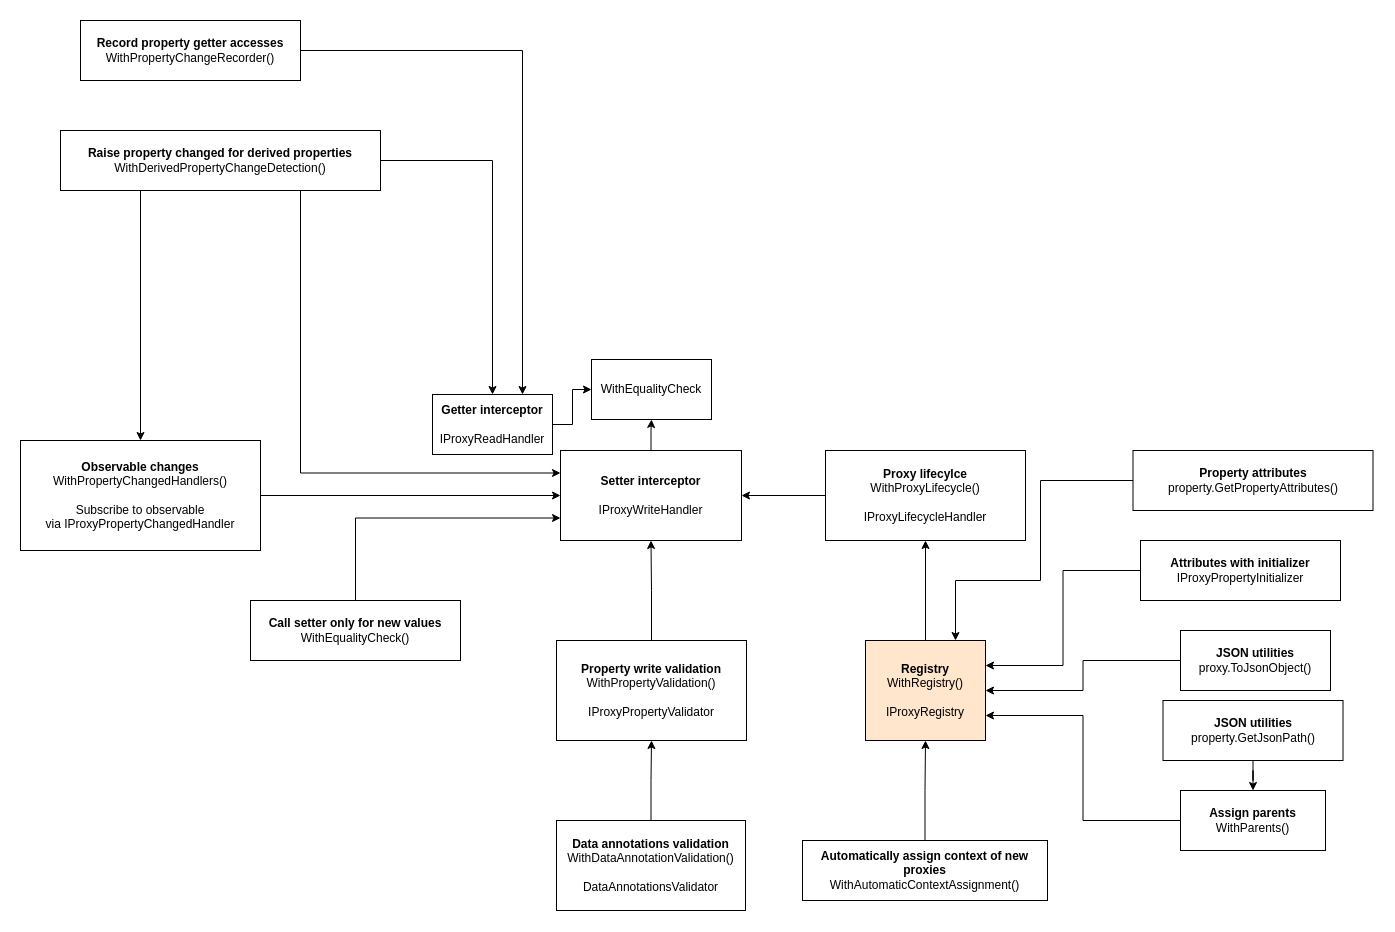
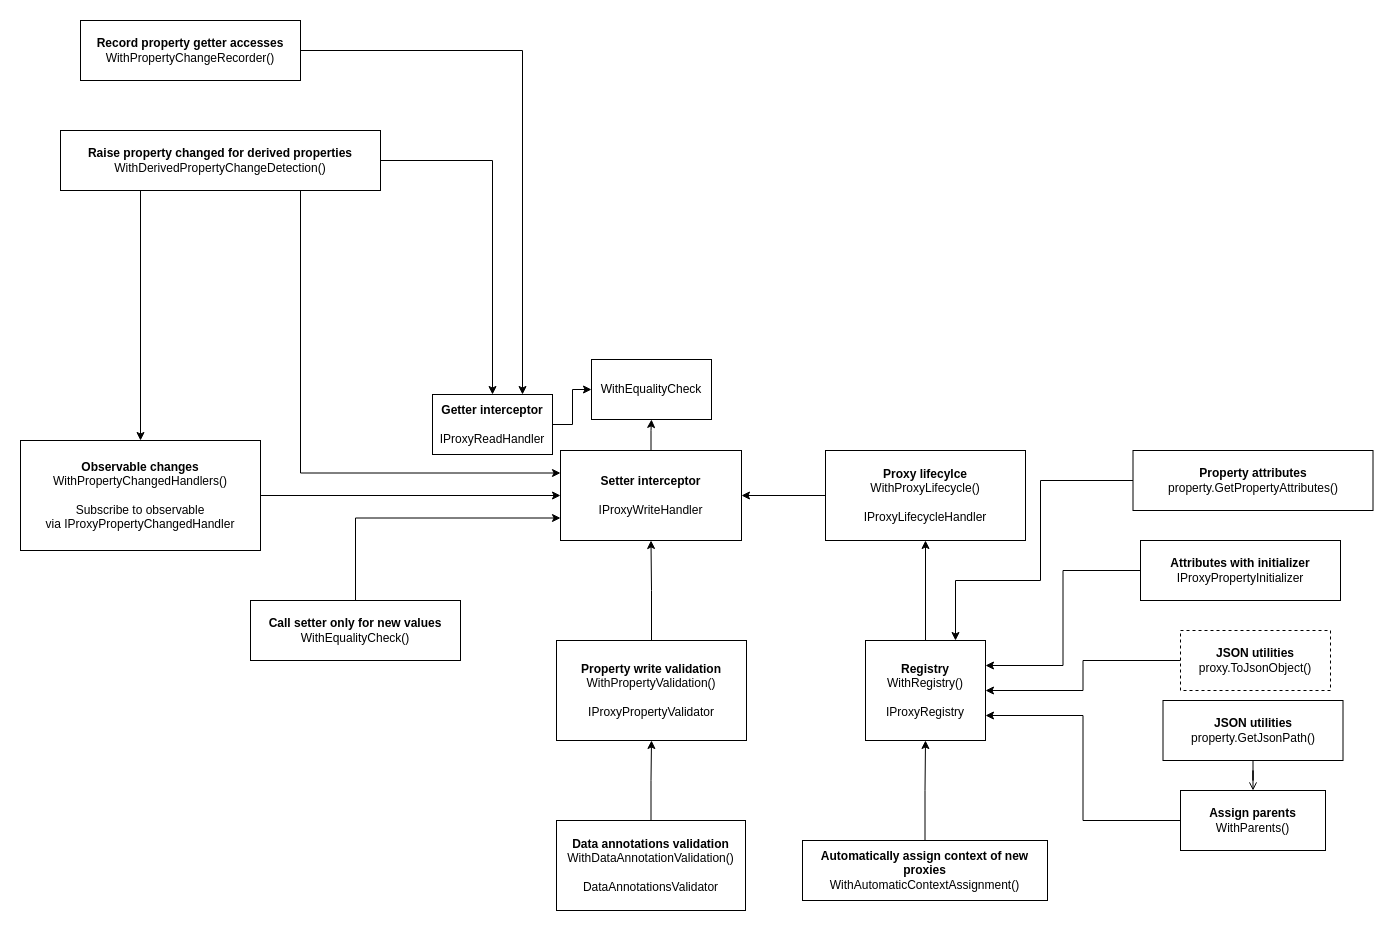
  <mxCell id="0" />
  <mxCell id="1" parent="0" />
  <mxCell id="2" style="edgeStyle=orthogonalEdgeStyle;rounded=0;orthogonalLoop=1;jettySize=auto;html=1;entryX=0.5;entryY=1;entryDx=0;entryDy=0;" parent="1" source="3" target="4" edge="1"><mxGeometry relative="1" as="geometry" /></mxCell>
  <mxCell id="3" value="&lt;div&gt;&lt;b&gt;Setter interceptor&lt;/b&gt;&lt;/div&gt;&lt;div&gt;&lt;br&gt;&lt;/div&gt;IProxyWriteHandler" style="rounded=0;whiteSpace=wrap;html=1;" parent="1" vertex="1"><mxGeometry x="560" y="450" width="181" height="90" as="geometry" /></mxCell>
  <mxCell id="4" value="WithEqualityCheck" style="rounded=0;whiteSpace=wrap;html=1;" parent="1" vertex="1"><mxGeometry x="591" y="359" width="120" height="60" as="geometry" /></mxCell>
  <mxCell id="5" value="&lt;div&gt;&lt;b&gt;Property write validation&lt;/b&gt;&lt;/div&gt;&lt;div&gt;WithPropertyValidation()&lt;/div&gt;&lt;div&gt;&lt;br&gt;&lt;/div&gt;IProxyPropertyValidator" style="rounded=0;whiteSpace=wrap;html=1;" parent="1" vertex="1"><mxGeometry x="556" y="640" width="190" height="100" as="geometry" /></mxCell>
  <mxCell id="6" style="edgeStyle=orthogonalEdgeStyle;rounded=0;orthogonalLoop=1;jettySize=auto;html=1;entryX=0.5;entryY=1;entryDx=0;entryDy=0;" parent="1" source="5" target="3" edge="1"><mxGeometry relative="1" as="geometry"><mxPoint x="642" y="560" as="targetPoint" /></mxGeometry></mxCell>
  <mxCell id="7" style="edgeStyle=orthogonalEdgeStyle;rounded=0;orthogonalLoop=1;jettySize=auto;html=1;entryX=0.5;entryY=1;entryDx=0;entryDy=0;" parent="1" source="8" target="5" edge="1"><mxGeometry relative="1" as="geometry" /></mxCell>
  <mxCell id="8" value="&lt;div&gt;&lt;b&gt;&lt;span style=&quot;background-color: initial;&quot;&gt;Data annotations validation&lt;/span&gt;&lt;/b&gt;&lt;/div&gt;&lt;div&gt;&lt;span style=&quot;background-color: initial;&quot;&gt;WithDataAnnotationValidation()&lt;/span&gt;&lt;br&gt;&lt;/div&gt;&lt;div&gt;&lt;br&gt;&lt;/div&gt;DataAnnotationsValidator" style="rounded=0;whiteSpace=wrap;html=1;" parent="1" vertex="1"><mxGeometry x="556" y="820" width="189" height="90" as="geometry" /></mxCell>
  <mxCell id="9" style="edgeStyle=orthogonalEdgeStyle;rounded=0;orthogonalLoop=1;jettySize=auto;html=1;entryX=0.5;entryY=1;entryDx=0;entryDy=0;" parent="1" source="10" target="12" edge="1"><mxGeometry relative="1" as="geometry" /></mxCell>
- <mxCell id="10" value="&lt;b&gt;Registry&lt;/b&gt;&lt;div&gt;WithRegistry()&lt;/div&gt;&lt;div&gt;&lt;br&gt;&lt;div&gt;IProxyRegistry&lt;br&gt;&lt;/div&gt;&lt;/div&gt;" style="rounded=0;whiteSpace=wrap;html=1;fillColor=#ffe6cc;" parent="1" vertex="1"><mxGeometry x="865" y="640" width="120" height="100" as="geometry" /></mxCell>
+ <mxCell id="10" value="&lt;b&gt;Registry&lt;/b&gt;&lt;div&gt;WithRegistry()&lt;/div&gt;&lt;div&gt;&lt;br&gt;&lt;div&gt;IProxyRegistry&lt;br&gt;&lt;/div&gt;&lt;/div&gt;" style="rounded=0;whiteSpace=wrap;html=1;" parent="1" vertex="1"><mxGeometry x="865" y="640" width="120" height="100" as="geometry" /></mxCell>
  <mxCell id="11" style="edgeStyle=orthogonalEdgeStyle;rounded=0;orthogonalLoop=1;jettySize=auto;html=1;entryX=1;entryY=0.5;entryDx=0;entryDy=0;" parent="1" source="12" target="3" edge="1"><mxGeometry relative="1" as="geometry" /></mxCell>
  <mxCell id="12" value="&lt;div&gt;&lt;b&gt;Proxy lifecylce&lt;/b&gt;&lt;/div&gt;&lt;div&gt;WithProxyLifecycle()&lt;br&gt;&lt;/div&gt;&lt;div&gt;&lt;br&gt;&lt;/div&gt;IProxyLifecycleHandler" style="rounded=0;whiteSpace=wrap;html=1;" parent="1" vertex="1"><mxGeometry x="825" y="450" width="200" height="90" as="geometry" /></mxCell>
  <mxCell id="13" style="edgeStyle=orthogonalEdgeStyle;rounded=0;orthogonalLoop=1;jettySize=auto;html=1;entryX=0.5;entryY=1;entryDx=0;entryDy=0;" parent="1" source="14" target="10" edge="1"><mxGeometry relative="1" as="geometry" /></mxCell>
  <mxCell id="14" value="&lt;div&gt;&lt;b&gt;Automatically assign context of new proxies&lt;/b&gt;&lt;/div&gt;WithAutomaticContextAssignment()" style="rounded=0;whiteSpace=wrap;html=1;" parent="1" vertex="1"><mxGeometry x="802" y="840" width="245" height="60" as="geometry" /></mxCell>
  <mxCell id="15" style="edgeStyle=orthogonalEdgeStyle;rounded=0;orthogonalLoop=1;jettySize=auto;html=1;entryX=1;entryY=0.75;entryDx=0;entryDy=0;" parent="1" source="16" target="10" edge="1"><mxGeometry relative="1" as="geometry" /></mxCell>
  <mxCell id="16" value="&lt;div&gt;&lt;b&gt;Assign parents&lt;/b&gt;&lt;/div&gt;WithParents()" style="rounded=0;whiteSpace=wrap;html=1;" parent="1" vertex="1"><mxGeometry x="1180" y="790" width="145" height="60" as="geometry" /></mxCell>
  <mxCell id="17" style="edgeStyle=orthogonalEdgeStyle;rounded=0;orthogonalLoop=1;jettySize=auto;html=1;entryX=0;entryY=0.5;entryDx=0;entryDy=0;exitX=1;exitY=0.5;exitDx=0;exitDy=0;" parent="1" source="18" target="3" edge="1"><mxGeometry relative="1" as="geometry" /></mxCell>
  <mxCell id="18" value="&lt;div&gt;&lt;span style=&quot;background-color: initial;&quot;&gt;&lt;b&gt;Observable changes&lt;/b&gt;&lt;/span&gt;&lt;/div&gt;&lt;div&gt;&lt;span style=&quot;background-color: initial;&quot;&gt;WithPropertyChangedHandlers()&lt;/span&gt;&lt;br&gt;&lt;/div&gt;&lt;div&gt;&lt;br&gt;&lt;/div&gt;&lt;div&gt;Subscribe to observable via&amp;nbsp;IProxyPropertyChangedHandler&lt;/div&gt;" style="rounded=0;whiteSpace=wrap;html=1;" parent="1" vertex="1"><mxGeometry x="20" y="440" width="240" height="110" as="geometry" /></mxCell>
  <mxCell id="19" style="edgeStyle=orthogonalEdgeStyle;rounded=0;orthogonalLoop=1;jettySize=auto;html=1;entryX=0.75;entryY=0;entryDx=0;entryDy=0;" parent="1" source="20" target="22" edge="1"><mxGeometry relative="1" as="geometry" /></mxCell>
  <mxCell id="20" value="&lt;div&gt;&lt;b&gt;Record property getter accesses&lt;/b&gt;&lt;/div&gt;WithPropertyChangeRecorder()" style="rounded=0;whiteSpace=wrap;html=1;" parent="1" vertex="1"><mxGeometry x="80" y="20" width="220" height="60" as="geometry" /></mxCell>
  <mxCell id="21" style="edgeStyle=orthogonalEdgeStyle;rounded=0;orthogonalLoop=1;jettySize=auto;html=1;entryX=0;entryY=0.5;entryDx=0;entryDy=0;" parent="1" source="22" target="4" edge="1"><mxGeometry relative="1" as="geometry" /></mxCell>
  <mxCell id="22" value="&lt;b&gt;Getter interceptor&lt;/b&gt;&lt;div&gt;&lt;br&gt;&lt;/div&gt;&lt;div&gt;IProxyReadHandler&lt;br&gt;&lt;/div&gt;" style="rounded=0;whiteSpace=wrap;html=1;" parent="1" vertex="1"><mxGeometry x="432" y="394" width="120" height="60" as="geometry" /></mxCell>
  <mxCell id="23" style="edgeStyle=orthogonalEdgeStyle;rounded=0;orthogonalLoop=1;jettySize=auto;html=1;entryX=0.5;entryY=0;entryDx=0;entryDy=0;" parent="1" source="26" target="22" edge="1"><mxGeometry relative="1" as="geometry" /></mxCell>
  <mxCell id="24" style="edgeStyle=orthogonalEdgeStyle;rounded=0;orthogonalLoop=1;jettySize=auto;html=1;entryX=0.5;entryY=0;entryDx=0;entryDy=0;exitX=0.25;exitY=1;exitDx=0;exitDy=0;" parent="1" source="26" target="18" edge="1"><mxGeometry relative="1" as="geometry" /></mxCell>
  <mxCell id="25" style="edgeStyle=orthogonalEdgeStyle;rounded=0;orthogonalLoop=1;jettySize=auto;html=1;entryX=0;entryY=0.25;entryDx=0;entryDy=0;exitX=0.75;exitY=1;exitDx=0;exitDy=0;" parent="1" source="26" target="3" edge="1"><mxGeometry relative="1" as="geometry" /></mxCell>
  <mxCell id="26" value="&lt;div&gt;&lt;b&gt;Raise property changed for derived properties&lt;/b&gt;&lt;/div&gt;WithDerivedPropertyChangeDetection()" style="rounded=0;whiteSpace=wrap;html=1;" parent="1" vertex="1"><mxGeometry x="60" y="130" width="320" height="60" as="geometry" /></mxCell>
  <mxCell id="27" style="edgeStyle=orthogonalEdgeStyle;rounded=0;orthogonalLoop=1;jettySize=auto;html=1;entryX=0;entryY=0.75;entryDx=0;entryDy=0;exitX=0.5;exitY=0;exitDx=0;exitDy=0;" parent="1" source="28" target="3" edge="1"><mxGeometry relative="1" as="geometry" /></mxCell>
  <mxCell id="28" value="&lt;div&gt;&lt;b&gt;Call setter only for new values&lt;/b&gt;&lt;/div&gt;WithEqualityCheck()" style="rounded=0;whiteSpace=wrap;html=1;" parent="1" vertex="1"><mxGeometry x="250" y="600" width="210" height="60" as="geometry" /></mxCell>
- <mxCell id="29" style="edgeStyle=orthogonalEdgeStyle;rounded=0;orthogonalLoop=1;jettySize=auto;html=1;entryX=0.5;entryY=0;entryDx=0;entryDy=0;" parent="1" source="30" target="16" edge="1"><mxGeometry relative="1" as="geometry" /></mxCell>
+ <mxCell id="29" style="edgeStyle=orthogonalEdgeStyle;rounded=0;orthogonalLoop=1;jettySize=auto;html=1;entryX=0.5;entryY=0;entryDx=0;entryDy=0;endArrow=open;" parent="1" source="30" target="16" edge="1"><mxGeometry relative="1" as="geometry" /></mxCell>
  <mxCell id="30" value="&lt;b&gt;JSON utilities&lt;/b&gt;&lt;br&gt;property.GetJsonPath()" style="rounded=0;whiteSpace=wrap;html=1;" parent="1" vertex="1"><mxGeometry x="1162.5" y="700" width="180" height="60" as="geometry" /></mxCell>
  <mxCell id="31" style="edgeStyle=orthogonalEdgeStyle;rounded=0;orthogonalLoop=1;jettySize=auto;html=1;entryX=0.75;entryY=0;entryDx=0;entryDy=0;" parent="1" source="32" target="10" edge="1"><mxGeometry relative="1" as="geometry"><Array as="points"><mxPoint x="1040" y="480" /><mxPoint x="1040" y="580" /><mxPoint x="955" y="580" /></Array></mxGeometry></mxCell>
  <mxCell id="32" value="&lt;b&gt;Property attributes&lt;/b&gt;&lt;div&gt;property.GetPropertyAttributes()&lt;/div&gt;" style="rounded=0;whiteSpace=wrap;html=1;" parent="1" vertex="1"><mxGeometry x="1132.5" y="450" width="240" height="60" as="geometry" /></mxCell>
  <mxCell id="33" style="edgeStyle=orthogonalEdgeStyle;rounded=0;orthogonalLoop=1;jettySize=auto;html=1;entryX=1;entryY=0.5;entryDx=0;entryDy=0;" parent="1" source="34" target="10" edge="1"><mxGeometry relative="1" as="geometry" /></mxCell>
- <mxCell id="34" value="&lt;b&gt;JSON utilities&lt;/b&gt;&lt;div&gt;proxy.ToJsonObject()&lt;/div&gt;" style="whiteSpace=wrap;html=1;" parent="1" vertex="1"><mxGeometry x="1180" y="630" width="150" height="60" as="geometry" /></mxCell>
+ <mxCell id="34" value="&lt;b&gt;JSON utilities&lt;/b&gt;&lt;div&gt;proxy.ToJsonObject()&lt;/div&gt;" style="whiteSpace=wrap;html=1;dashed=1;" parent="1" vertex="1"><mxGeometry x="1180" y="630" width="150" height="60" as="geometry" /></mxCell>
  <mxCell id="35" style="edgeStyle=orthogonalEdgeStyle;rounded=0;orthogonalLoop=1;jettySize=auto;html=1;entryX=1;entryY=0.25;entryDx=0;entryDy=0;" edge="1" parent="1" source="36" target="10"><mxGeometry relative="1" as="geometry"><mxPoint x="1100" y="620" as="targetPoint" /></mxGeometry></mxCell>
  <mxCell id="36" value="&lt;div&gt;&lt;b&gt;Attributes with initializer&lt;/b&gt;&lt;/div&gt;IProxyPropertyInitializer" style="rounded=0;whiteSpace=wrap;html=1;" vertex="1" parent="1"><mxGeometry x="1140" y="540" width="200" height="60" as="geometry" /></mxCell>
